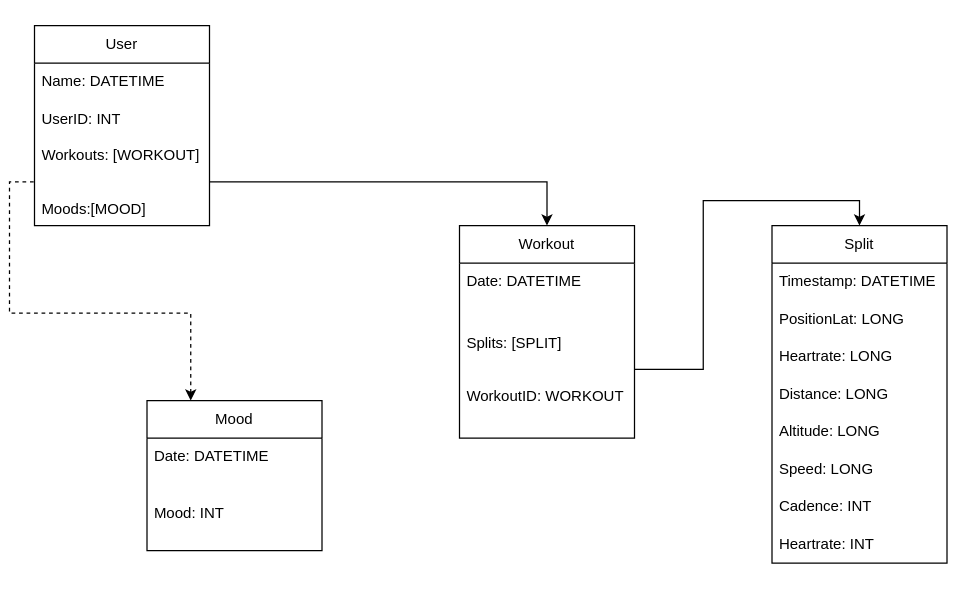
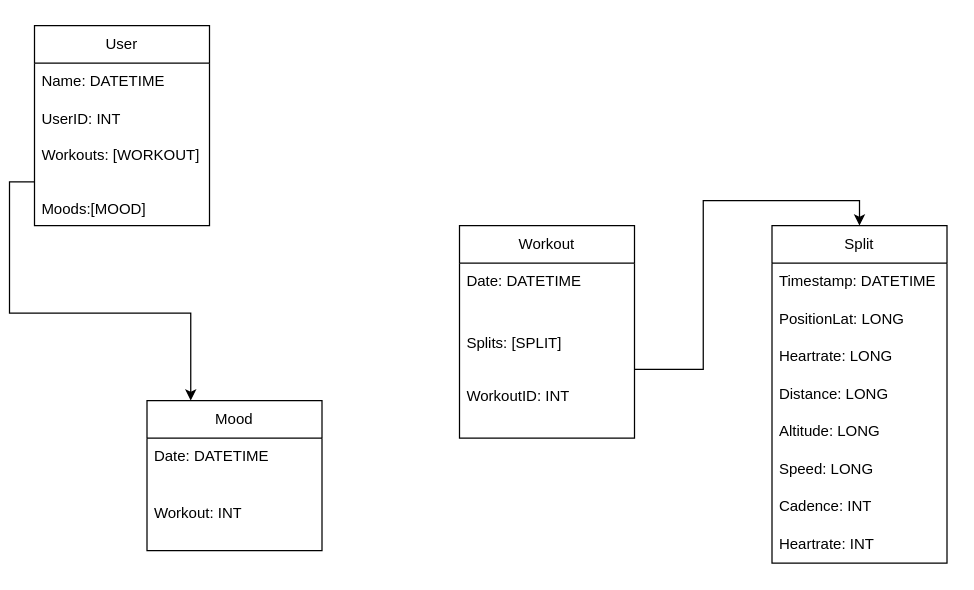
  <mxCell id="0" />
  <mxCell id="1" parent="0" />
  <mxCell id="2" value="User" style="swimlane;fontStyle=0;childLayout=stackLayout;horizontal=1;startSize=30;horizontalStack=0;resizeParent=1;resizeParentMax=0;resizeLast=0;collapsible=1;marginBottom=0;whiteSpace=wrap;html=1;" parent="1" vertex="1"><mxGeometry x="20" y="20" width="140" height="160" as="geometry" /></mxCell>
  <mxCell id="3" value="Name: DATETIME" style="text;strokeColor=none;fillColor=none;align=left;verticalAlign=middle;spacingLeft=4;spacingRight=4;overflow=hidden;points=[[0,0.5],[1,0.5]];portConstraint=eastwest;rotatable=0;whiteSpace=wrap;html=1;" parent="2" vertex="1"><mxGeometry y="30" width="140" height="30" as="geometry" /></mxCell>
  <mxCell id="4" value="UserID: INT" style="text;strokeColor=none;fillColor=none;align=left;verticalAlign=middle;spacingLeft=4;spacingRight=4;overflow=hidden;points=[[0,0.5],[1,0.5]];portConstraint=eastwest;rotatable=0;whiteSpace=wrap;html=1;" parent="2" vertex="1"><mxGeometry y="60" width="140" height="30" as="geometry" /></mxCell>
  <mxCell id="5" value="&lt;div&gt;Workouts: [WORKOUT]&lt;/div&gt;&lt;div&gt;&lt;br&gt;&lt;/div&gt;&lt;div&gt;&lt;br&gt;&lt;/div&gt;Moods:[MOOD]" style="text;strokeColor=none;fillColor=none;align=left;verticalAlign=middle;spacingLeft=4;spacingRight=4;overflow=hidden;points=[[0,0.5],[1,0.5]];portConstraint=eastwest;rotatable=0;whiteSpace=wrap;html=1;" parent="2" vertex="1"><mxGeometry y="90" width="140" height="70" as="geometry" /></mxCell>
  <mxCell id="6" value="Workout" style="swimlane;fontStyle=0;childLayout=stackLayout;horizontal=1;startSize=30;horizontalStack=0;resizeParent=1;resizeParentMax=0;resizeLast=0;collapsible=1;marginBottom=0;whiteSpace=wrap;html=1;" parent="1" vertex="1"><mxGeometry x="360" y="180" width="140" height="170" as="geometry" /></mxCell>
  <mxCell id="7" value="Date: DATETIME" style="text;strokeColor=none;fillColor=none;align=left;verticalAlign=middle;spacingLeft=4;spacingRight=4;overflow=hidden;points=[[0,0.5],[1,0.5]];portConstraint=eastwest;rotatable=0;whiteSpace=wrap;html=1;" parent="6" vertex="1"><mxGeometry y="30" width="140" height="30" as="geometry" /></mxCell>
- <mxCell id="8" value="&lt;div&gt;Splits: [SPLIT]&lt;/div&gt;&lt;div&gt;&lt;br&gt;&lt;/div&gt;&lt;div&gt;&lt;br&gt;&lt;/div&gt;&lt;div&gt;WorkoutID: WORKOUT&lt;/div&gt;" style="text;strokeColor=none;fillColor=none;align=left;verticalAlign=middle;spacingLeft=4;spacingRight=4;overflow=hidden;points=[[0,0.5],[1,0.5]];portConstraint=eastwest;rotatable=0;whiteSpace=wrap;html=1;" parent="6" vertex="1"><mxGeometry y="60" width="140" height="110" as="geometry" /></mxCell>
+ <mxCell id="8" value="&lt;div&gt;Splits: [SPLIT]&lt;/div&gt;&lt;div&gt;&lt;br&gt;&lt;/div&gt;&lt;div&gt;&lt;br&gt;&lt;/div&gt;&lt;div&gt;WorkoutID: INT&lt;/div&gt;" style="text;strokeColor=none;fillColor=none;align=left;verticalAlign=middle;spacingLeft=4;spacingRight=4;overflow=hidden;points=[[0,0.5],[1,0.5]];portConstraint=eastwest;rotatable=0;whiteSpace=wrap;html=1;" parent="6" vertex="1"><mxGeometry y="60" width="140" height="110" as="geometry" /></mxCell>
  <mxCell id="9" value="Split" style="swimlane;fontStyle=0;childLayout=stackLayout;horizontal=1;startSize=30;horizontalStack=0;resizeParent=1;resizeParentMax=0;resizeLast=0;collapsible=1;marginBottom=0;whiteSpace=wrap;html=1;" parent="1" vertex="1"><mxGeometry x="610" y="180" width="140" height="270" as="geometry" /></mxCell>
  <mxCell id="10" value="Timestamp: DATETIME" style="text;strokeColor=none;fillColor=none;align=left;verticalAlign=middle;spacingLeft=4;spacingRight=4;overflow=hidden;points=[[0,0.5],[1,0.5]];portConstraint=eastwest;rotatable=0;whiteSpace=wrap;html=1;" parent="9" vertex="1"><mxGeometry y="30" width="140" height="30" as="geometry" /></mxCell>
  <mxCell id="11" value="PositionLat: LONG" style="text;strokeColor=none;fillColor=none;align=left;verticalAlign=middle;spacingLeft=4;spacingRight=4;overflow=hidden;points=[[0,0.5],[1,0.5]];portConstraint=eastwest;rotatable=0;whiteSpace=wrap;html=1;" parent="9" vertex="1"><mxGeometry y="60" width="140" height="30" as="geometry" /></mxCell>
  <mxCell id="12" value="Heartrate: LONG" style="text;strokeColor=none;fillColor=none;align=left;verticalAlign=middle;spacingLeft=4;spacingRight=4;overflow=hidden;points=[[0,0.5],[1,0.5]];portConstraint=eastwest;rotatable=0;whiteSpace=wrap;html=1;" parent="9" vertex="1"><mxGeometry y="90" width="140" height="30" as="geometry" /></mxCell>
  <mxCell id="13" value="Distance: LONG" style="text;strokeColor=none;fillColor=none;align=left;verticalAlign=middle;spacingLeft=4;spacingRight=4;overflow=hidden;points=[[0,0.5],[1,0.5]];portConstraint=eastwest;rotatable=0;whiteSpace=wrap;html=1;" parent="9" vertex="1"><mxGeometry y="120" width="140" height="30" as="geometry" /></mxCell>
  <mxCell id="14" value="Altitud&lt;span style=&quot;caret-color: rgba(0, 0, 0, 0); color: rgba(0, 0, 0, 0); font-family: monospace; font-size: 0px; white-space: nowrap;&quot;&gt;%3CmxGraphModel%3E%3Croot%3E%3CmxCell%20id%3D%220%22%2F%3E%3CmxCell%20id%3D%221%22%20parent%3D%220%22%2F%3E%3CmxCell%20id%3D%222%22%20value%3D%22Distance%3A%20LONG%22%20style%3D%22text%3BstrokeColor%3Dnone%3BfillColor%3Dnone%3Balign%3Dleft%3BverticalAlign%3Dmiddle%3BspacingLeft%3D4%3BspacingRight%3D4%3Boverflow%3Dhidden%3Bpoints%3D%5B%5B0%2C0.5%5D%2C%5B1%2C0.5%5D%5D%3BportConstraint%3Deastwest%3Brotatable%3D0%3BwhiteSpace%3Dwrap%3Bhtml%3D1%3B%22%20vertex%3D%221%22%20parent%3D%221%22%3E%3CmxGeometry%20x%3D%22580%22%20y%3D%22520%22%20width%3D%22140%22%20height%3D%2230%22%20as%3D%22geometry%22%2F%3E%3C%2FmxCell%3E%3C%2Froot%3E%3C%2FmxGraphModel%3E&lt;/span&gt;e: LONG" style="text;strokeColor=none;fillColor=none;align=left;verticalAlign=middle;spacingLeft=4;spacingRight=4;overflow=hidden;points=[[0,0.5],[1,0.5]];portConstraint=eastwest;rotatable=0;whiteSpace=wrap;html=1;" parent="9" vertex="1"><mxGeometry y="150" width="140" height="30" as="geometry" /></mxCell>
  <mxCell id="15" value="Speed&lt;span style=&quot;caret-color: rgba(0, 0, 0, 0); color: rgba(0, 0, 0, 0); font-family: monospace; font-size: 0px; white-space: nowrap;&quot;&gt;%3CmxGraphModel%3E%3Croot%3E%3CmxCell%20id%3D%220%22%2F%3E%3CmxCell%20id%3D%221%22%20parent%3D%220%22%2F%3E%3CmxCell%20id%3D%222%22%20value%3D%22Altitud%26lt%3Bspan%20style%3D%26quot%3Bcaret-color%3A%20rgba(0%2C%200%2C%200%2C%200)%3B%20color%3A%20rgba(0%2C%200%2C%200%2C%200)%3B%20font-family%3A%20monospace%3B%20font-size%3A%200px%3B%20white-space%3A%20nowrap%3B%26quot%3B%26gt%3B%253CmxGraphModel%253E%253Croot%253E%253CmxCell%2520id%253D%25220%2522%252F%253E%253CmxCell%2520id%253D%25221%2522%2520parent%253D%25220%2522%252F%253E%253CmxCell%2520id%253D%25222%2522%2520value%253D%2522Distance%253A%2520LONG%2522%2520style%253D%2522text%253BstrokeColor%253Dnone%253BfillColor%253Dnone%253Balign%253Dleft%253BverticalAlign%253Dmiddle%253BspacingLeft%253D4%253BspacingRight%253D4%253Boverflow%253Dhidden%253Bpoints%253D%255B%255B0%252C0.5%255D%252C%255B1%252C0.5%255D%255D%253BportConstraint%253Deastwest%253Brotatable%253D0%253BwhiteSpace%253Dwrap%253Bhtml%253D1%253B%2522%2520vertex%253D%25221%2522%2520parent%253D%25221%2522%253E%253CmxGeometry%2520x%253D%2522580%2522%2520y%253D%2522520%2522%2520width%253D%2522140%2522%2520height%253D%252230%2522%2520as%253D%2522geometry%2522%252F%253E%253C%252FmxCell%253E%253C%252Froot%253E%253C%252FmxGraphModel%253E%26lt%3B%2Fspan%26gt%3Be%3A%20LONG%22%20style%3D%22text%3BstrokeColor%3Dnone%3BfillColor%3Dnone%3Balign%3Dleft%3BverticalAlign%3Dmiddle%3BspacingLeft%3D4%3BspacingRight%3D4%3Boverflow%3Dhidden%3Bpoints%3D%5B%5B0%2C0.5%5D%2C%5B1%2C0.5%5D%5D%3BportConstraint%3Deastwest%3Brotatable%3D0%3BwhiteSpace%3Dwrap%3Bhtml%3D1%3B%22%20vertex%3D%221%22%20parent%3D%221%22%3E%3CmxGeometry%20x%3D%22580%22%20y%3D%22550%22%20width%3D%22140%22%20height%3D%2230%22%20as%3D%22geometry%22%2F%3E%3C%2FmxCell%3E%3C%2Froot%3E%3C%2FmxGraphModel%3E&lt;/span&gt;: LONG" style="text;strokeColor=none;fillColor=none;align=left;verticalAlign=middle;spacingLeft=4;spacingRight=4;overflow=hidden;points=[[0,0.5],[1,0.5]];portConstraint=eastwest;rotatable=0;whiteSpace=wrap;html=1;" parent="9" vertex="1"><mxGeometry y="180" width="140" height="30" as="geometry" /></mxCell>
  <mxCell id="16" value="Cadence: INT" style="text;strokeColor=none;fillColor=none;align=left;verticalAlign=middle;spacingLeft=4;spacingRight=4;overflow=hidden;points=[[0,0.5],[1,0.5]];portConstraint=eastwest;rotatable=0;whiteSpace=wrap;html=1;" parent="9" vertex="1"><mxGeometry y="210" width="140" height="30" as="geometry" /></mxCell>
  <mxCell id="17" value="Heartrate: INT" style="text;strokeColor=none;fillColor=none;align=left;verticalAlign=middle;spacingLeft=4;spacingRight=4;overflow=hidden;points=[[0,0.5],[1,0.5]];portConstraint=eastwest;rotatable=0;whiteSpace=wrap;html=1;" parent="9" vertex="1"><mxGeometry y="240" width="140" height="30" as="geometry" /></mxCell>
- <mxCell id="18" style="edgeStyle=orthogonalEdgeStyle;rounded=0;orthogonalLoop=1;jettySize=auto;html=1;entryX=0.5;entryY=0;entryDx=0;entryDy=0;" parent="1" source="5" target="6" edge="1"><mxGeometry relative="1" as="geometry" /></mxCell>
  <mxCell id="19" style="edgeStyle=orthogonalEdgeStyle;rounded=0;orthogonalLoop=1;jettySize=auto;html=1;entryX=0.5;entryY=0;entryDx=0;entryDy=0;" parent="1" source="8" target="9" edge="1"><mxGeometry relative="1" as="geometry" /></mxCell>
- <mxCell id="20" style="edgeStyle=orthogonalEdgeStyle;rounded=0;orthogonalLoop=1;jettySize=auto;html=1;exitX=0.25;exitY=0;exitDx=0;exitDy=0;entryX=0;entryY=0.5;entryDx=0;entryDy=0;endArrow=none;startFill=1;startArrow=classic;dashed=1;" edge="1" parent="1" source="21" target="5"><mxGeometry relative="1" as="geometry" /></mxCell>
+ <mxCell id="20" style="edgeStyle=orthogonalEdgeStyle;rounded=0;orthogonalLoop=1;jettySize=auto;html=1;exitX=0.25;exitY=0;exitDx=0;exitDy=0;entryX=0;entryY=0.5;entryDx=0;entryDy=0;endArrow=none;startFill=1;startArrow=classic;" edge="1" parent="1" source="21" target="5"><mxGeometry relative="1" as="geometry" /></mxCell>
  <mxCell id="21" value="Mood" style="swimlane;fontStyle=0;childLayout=stackLayout;horizontal=1;startSize=30;horizontalStack=0;resizeParent=1;resizeParentMax=0;resizeLast=0;collapsible=1;marginBottom=0;whiteSpace=wrap;html=1;" vertex="1" parent="1"><mxGeometry x="110" y="320" width="140" height="120" as="geometry" /></mxCell>
  <mxCell id="22" value="Date: DATETIME" style="text;strokeColor=none;fillColor=none;align=left;verticalAlign=middle;spacingLeft=4;spacingRight=4;overflow=hidden;points=[[0,0.5],[1,0.5]];portConstraint=eastwest;rotatable=0;whiteSpace=wrap;html=1;" vertex="1" parent="21"><mxGeometry y="30" width="140" height="30" as="geometry" /></mxCell>
- <mxCell id="23" value="Mood: INT" style="text;strokeColor=none;fillColor=none;align=left;verticalAlign=middle;spacingLeft=4;spacingRight=4;overflow=hidden;points=[[0,0.5],[1,0.5]];portConstraint=eastwest;rotatable=0;whiteSpace=wrap;html=1;" vertex="1" parent="21"><mxGeometry y="60" width="140" height="60" as="geometry" /></mxCell>
+ <mxCell id="23" value="Workout: INT" style="text;strokeColor=none;fillColor=none;align=left;verticalAlign=middle;spacingLeft=4;spacingRight=4;overflow=hidden;points=[[0,0.5],[1,0.5]];portConstraint=eastwest;rotatable=0;whiteSpace=wrap;html=1;" vertex="1" parent="21"><mxGeometry y="60" width="140" height="60" as="geometry" /></mxCell>
